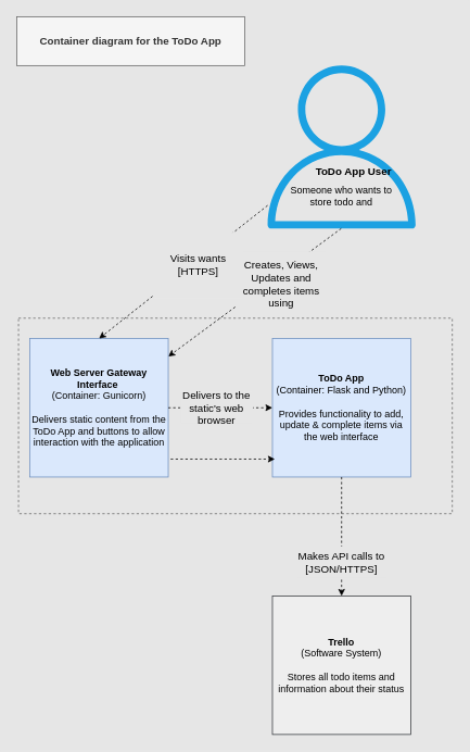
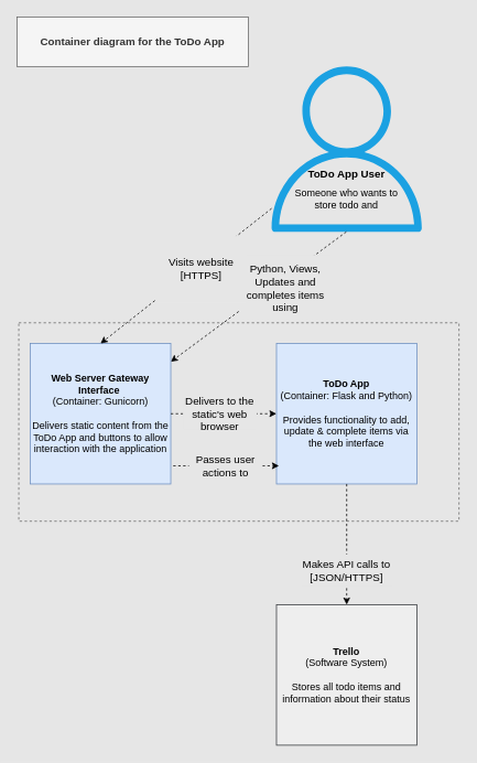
  <mxCell id="0" />
  <mxCell id="1" parent="0" />
  <mxCell id="2" value="" style="rounded=0;whiteSpace=wrap;html=1;dashed=1;strokeColor=#666666;fontColor=#333333;fillColor=#E6E6E6;" parent="1" vertex="1"><mxGeometry x="22" y="390" width="533" height="240" as="geometry" /></mxCell>
  <mxCell id="3" value="" style="outlineConnect=0;fontColor=#ffffff;fillColor=#1ba1e2;dashed=0;verticalLabelPosition=bottom;verticalAlign=top;align=center;html=1;fontSize=12;fontStyle=0;aspect=fixed;pointerEvents=1;shape=mxgraph.aws4.user;shadow=0;strokeColor=#006EAF;" parent="1" vertex="1"><mxGeometry x="319" y="80" width="200" height="200" as="geometry" /></mxCell>
  <mxCell id="4" value="&lt;b&gt;ToDo App&lt;/b&gt;&lt;br&gt;(Container: Flask and Python)&lt;br&gt;&lt;br&gt;Provides functionality to add, update &amp;amp; complete items via the web interface" style="whiteSpace=wrap;html=1;aspect=fixed;fillColor=#dae8fc;strokeColor=#6c8ebf;" parent="1" vertex="1"><mxGeometry x="334" y="415" width="170" height="170" as="geometry" /></mxCell>
  <mxCell id="5" value="&lt;b&gt;Trello&lt;/b&gt;&lt;br&gt;(Software System)&lt;br&gt;&lt;br&gt;Stores all todo items and information about their status" style="whiteSpace=wrap;html=1;aspect=fixed;fillColor=#eeeeee;strokeColor=#36393d;" parent="1" vertex="1"><mxGeometry x="334" y="731" width="170" height="170" as="geometry" /></mxCell>
  <mxCell id="6" value="" style="endArrow=classic;html=1;exitX=0.5;exitY=1;exitDx=0;exitDy=0;dashed=1;" parent="1" edge="1" target="10"><mxGeometry width="50" height="50" relative="1" as="geometry"><mxPoint x="418.5" y="280" as="sourcePoint" /><mxPoint x="419" y="415" as="targetPoint" /></mxGeometry></mxCell>
- <mxCell id="7" value="ToDo App User" style="text;html=1;strokeColor=none;align=center;verticalAlign=middle;whiteSpace=wrap;rounded=0;shadow=0;fontStyle=1;fontSize=13;" parent="1" vertex="1"><mxGeometry x="384" y="200" width="100" height="20" as="geometry" /></mxCell>
+ <mxCell id="7" value="ToDo App User" style="text;html=1;strokeColor=none;align=center;verticalAlign=middle;whiteSpace=wrap;rounded=0;shadow=0;fontStyle=1;fontSize=13;" parent="1" vertex="1"><mxGeometry x="369" y="200" width="100" height="20" as="geometry" /></mxCell>
  <mxCell id="8" value="&#10;&#10;&lt;span style=&quot;color: rgb(0, 0, 0); font-family: helvetica; font-size: 12px; font-style: normal; font-weight: 400; letter-spacing: normal; text-align: center; text-indent: 0px; text-transform: none; word-spacing: 0px; display: inline; float: none;&quot;&gt;Someone who wants to store todo and&lt;/span&gt;&#10;&#10;" style="text;html=1;align=center;verticalAlign=middle;whiteSpace=wrap;rounded=0;shadow=0;fontStyle=1;labelBackgroundColor=none;" parent="1" vertex="1"><mxGeometry x="354" y="230" width="130" height="20" as="geometry" /></mxCell>
  <mxCell id="9" value="&lt;b&gt;Container diagram for the ToDo App&lt;/b&gt;" style="text;html=1;align=center;verticalAlign=middle;whiteSpace=wrap;rounded=0;shadow=0;fontSize=13;fillColor=#f5f5f5;strokeColor=#666666;fontColor=#333333;" parent="1" vertex="1"><mxGeometry x="20" y="20" width="280" height="60" as="geometry" /></mxCell>
  <mxCell id="10" value="&lt;b&gt;Web Server Gateway Interface&amp;nbsp;&lt;/b&gt;&lt;br&gt;(Container: Gunicorn)&lt;br&gt;&lt;br&gt;Delivers static content from the ToDo App and buttons to allow interaction with the application" style="whiteSpace=wrap;html=1;aspect=fixed;fillColor=#dae8fc;strokeColor=#6c8ebf;" parent="1" vertex="1"><mxGeometry x="36" y="415" width="170" height="170" as="geometry" /></mxCell>
- <mxCell id="11" value="Creates, Views, Updates and completes items using" style="text;html=1;align=center;verticalAlign=middle;whiteSpace=wrap;rounded=0;shadow=0;fontSize=13;labelBackgroundColor=none;labelBorderColor=none;fillColor=#E6e6e6;" parent="1" vertex="1"><mxGeometry x="290" y="308" width="110" height="80" as="geometry" /></mxCell>
+ <mxCell id="11" value="Python, Views, Updates and completes items using" style="text;html=1;align=center;verticalAlign=middle;whiteSpace=wrap;rounded=0;shadow=0;fontSize=13;labelBackgroundColor=none;labelBorderColor=none;fillColor=#E6e6e6;" parent="1" vertex="1"><mxGeometry x="290" y="308" width="110" height="80" as="geometry" /></mxCell>
  <mxCell id="12" value="" style="endArrow=classic;html=1;entryX=0.5;entryY=0;entryDx=0;entryDy=0;exitX=0.5;exitY=1;exitDx=0;exitDy=0;dashed=1;jumpStyle=gap;jumpSize=20;" parent="1" source="4" target="5" edge="1"><mxGeometry width="50" height="50" relative="1" as="geometry"><mxPoint x="469" y="490" as="sourcePoint" /><mxPoint x="519" y="440" as="targetPoint" /></mxGeometry></mxCell>
  <mxCell id="13" value="Makes API calls to&lt;br&gt;[JSON/HTTPS]" style="text;html=1;align=center;verticalAlign=middle;whiteSpace=wrap;rounded=0;shadow=0;fontSize=13;fillColor=#E6E6E6;fontStyle=0" parent="1" vertex="1"><mxGeometry x="364" y="670" width="110" height="39" as="geometry" /></mxCell>
  <mxCell id="14" value="" style="endArrow=classic;html=1;dashed=1;jumpStyle=gap;jumpSize=20;" parent="1" source="10" target="4" edge="1"><mxGeometry width="50" height="50" relative="1" as="geometry"><mxPoint x="265" y="478" as="sourcePoint" /><mxPoint x="265" y="624" as="targetPoint" /><Array as="points"><mxPoint x="278" y="500" /></Array></mxGeometry></mxCell>
  <mxCell id="15" value="Delivers to the static's web browser" style="text;html=1;align=center;verticalAlign=middle;whiteSpace=wrap;rounded=0;shadow=0;fontSize=13;fillColor=#E6E6E6;" parent="1" vertex="1"><mxGeometry x="221" y="480.5" width="89" height="39" as="geometry" /></mxCell>
  <mxCell id="16" value="" style="endArrow=classic;html=1;dashed=1;entryX=0.5;entryY=0;entryDx=0;entryDy=0;" parent="1" source="3" target="10" edge="1"><mxGeometry width="50" height="50" relative="1" as="geometry"><mxPoint x="428.5" y="290" as="sourcePoint" /><mxPoint x="429" y="425" as="targetPoint" /></mxGeometry></mxCell>
- <mxCell id="17" value="Visits wants&lt;br&gt;[HTTPS]" style="text;html=1;align=center;verticalAlign=middle;whiteSpace=wrap;rounded=0;shadow=0;fontSize=13;labelBackgroundColor=none;labelBorderColor=none;fillColor=#E6e6e6;" parent="1" vertex="1"><mxGeometry x="188" y="285" width="110" height="80" as="geometry" /></mxCell>
+ <mxCell id="17" value="Visits website&lt;br&gt;[HTTPS]" style="text;html=1;align=center;verticalAlign=middle;whiteSpace=wrap;rounded=0;shadow=0;fontSize=13;labelBackgroundColor=none;labelBorderColor=none;fillColor=#E6e6e6;" parent="1" vertex="1"><mxGeometry x="188" y="285" width="110" height="80" as="geometry" /></mxCell>
  <mxCell id="18" value="" style="endArrow=classic;html=1;dashed=1;jumpStyle=gap;jumpSize=20;" edge="1" parent="1"><mxGeometry width="50" height="50" relative="1" as="geometry"><mxPoint x="209" y="563" as="sourcePoint" /><mxPoint x="337" y="563" as="targetPoint" /><Array as="points"><mxPoint x="281" y="563" /></Array></mxGeometry></mxCell>
+ <mxCell id="19" value="Passes user actions to" style="text;html=1;align=center;verticalAlign=middle;whiteSpace=wrap;rounded=0;shadow=0;fontSize=13;fillColor=#E6E6E6;" vertex="1" parent="1"><mxGeometry x="228" y="543" width="89" height="39" as="geometry" /></mxCell>
